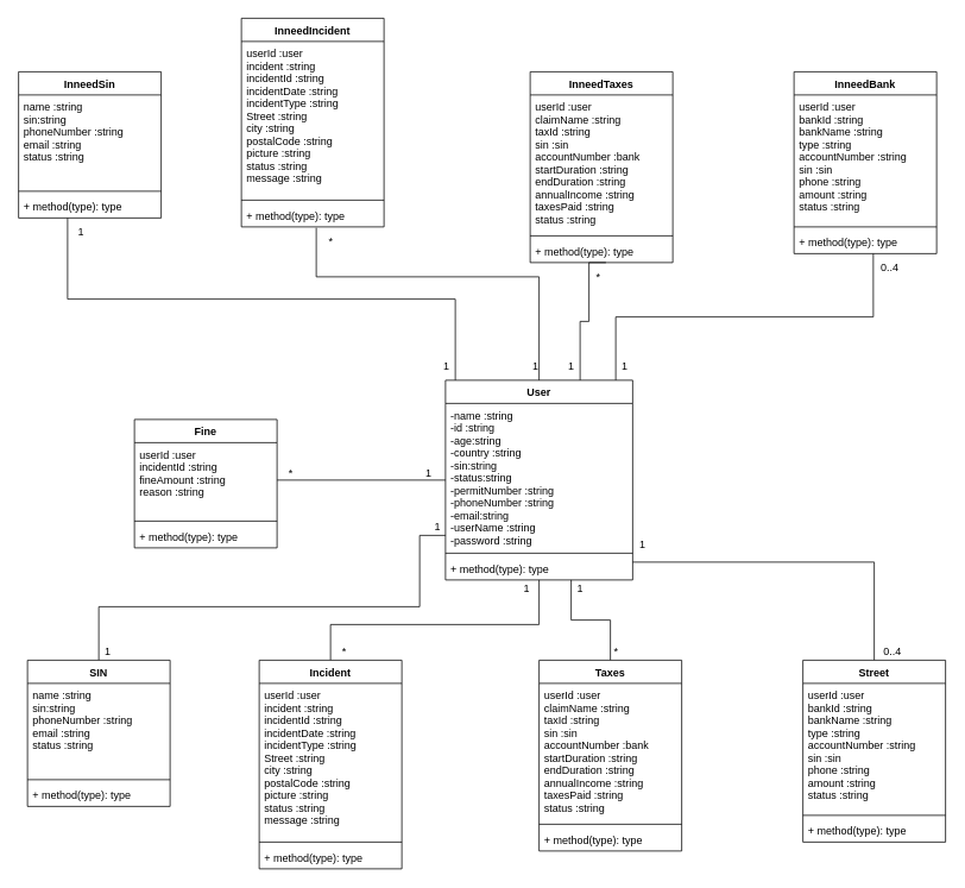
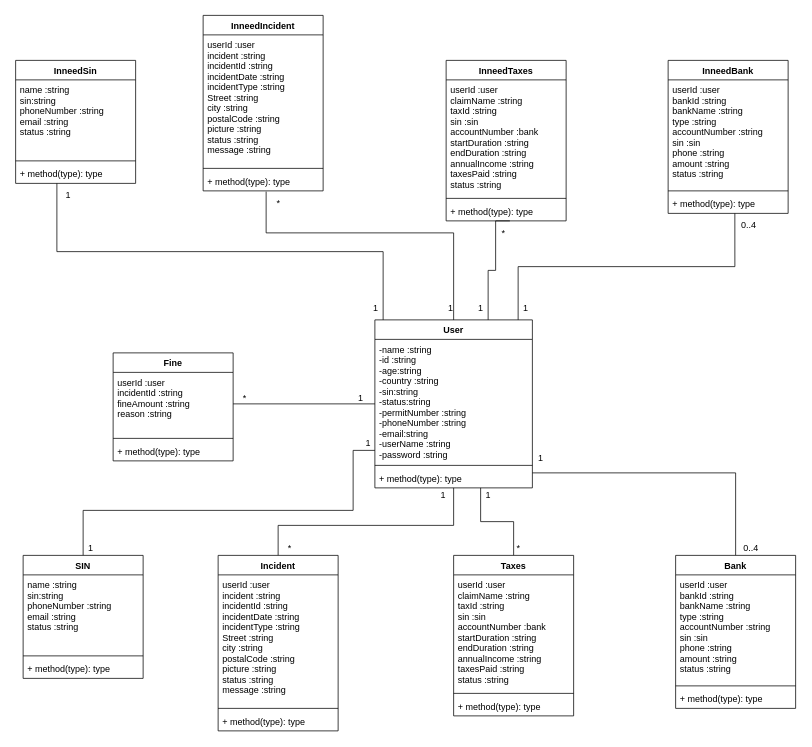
  <mxCell id="0" />
  <mxCell id="1" parent="0" />
  <mxCell id="2" style="edgeStyle=orthogonalEdgeStyle;rounded=0;orthogonalLoop=1;jettySize=auto;html=1;entryX=1;entryY=0.5;entryDx=0;entryDy=0;endArrow=none;endFill=0;" edge="1" parent="1" source="10" target="15"><mxGeometry relative="1" as="geometry" /></mxCell>
  <mxCell id="3" style="edgeStyle=orthogonalEdgeStyle;rounded=0;orthogonalLoop=1;jettySize=auto;html=1;entryX=0.5;entryY=0;entryDx=0;entryDy=0;endArrow=none;endFill=0;" edge="1" parent="1" source="10"><mxGeometry relative="1" as="geometry"><mxPoint x="370" y="740" as="targetPoint" /><Array as="points"><mxPoint x="604" y="700" /><mxPoint x="370" y="700" /></Array></mxGeometry></mxCell>
  <mxCell id="4" style="edgeStyle=orthogonalEdgeStyle;rounded=0;orthogonalLoop=1;jettySize=auto;html=1;entryX=0.5;entryY=0;entryDx=0;entryDy=0;endArrow=none;endFill=0;" edge="1" parent="1" source="10"><mxGeometry relative="1" as="geometry"><mxPoint x="684" y="740" as="targetPoint" /><Array as="points"><mxPoint x="640" y="695" /><mxPoint x="684" y="695" /></Array></mxGeometry></mxCell>
  <mxCell id="5" style="edgeStyle=orthogonalEdgeStyle;rounded=0;orthogonalLoop=1;jettySize=auto;html=1;entryX=0.5;entryY=0;entryDx=0;entryDy=0;endArrow=none;endFill=0;" edge="1" parent="1" source="10"><mxGeometry relative="1" as="geometry"><mxPoint x="980" y="740" as="targetPoint" /><Array as="points"><mxPoint x="980" y="630" /></Array></mxGeometry></mxCell>
  <mxCell id="6" style="edgeStyle=orthogonalEdgeStyle;rounded=0;orthogonalLoop=1;jettySize=auto;html=1;entryX=0.344;entryY=1;entryDx=0;entryDy=0;entryPerimeter=0;endArrow=none;endFill=0;" edge="1" parent="1" source="10" target="48"><mxGeometry relative="1" as="geometry"><Array as="points"><mxPoint x="510" y="335" /><mxPoint x="75" y="335" /></Array></mxGeometry></mxCell>
  <mxCell id="7" style="edgeStyle=orthogonalEdgeStyle;rounded=0;orthogonalLoop=1;jettySize=auto;html=1;entryX=0.525;entryY=1.038;entryDx=0;entryDy=0;entryPerimeter=0;endArrow=none;endFill=0;" edge="1" parent="1" source="10" target="52"><mxGeometry relative="1" as="geometry"><Array as="points"><mxPoint x="604" y="310" /><mxPoint x="354" y="310" /></Array></mxGeometry></mxCell>
  <mxCell id="8" style="edgeStyle=orthogonalEdgeStyle;rounded=0;orthogonalLoop=1;jettySize=auto;html=1;entryX=0.531;entryY=1;entryDx=0;entryDy=0;entryPerimeter=0;endArrow=none;endFill=0;" edge="1" parent="1" source="10" target="56"><mxGeometry relative="1" as="geometry"><Array as="points"><mxPoint x="650" y="360" /><mxPoint x="660" y="360" /><mxPoint x="660" y="294" /></Array></mxGeometry></mxCell>
  <mxCell id="9" style="edgeStyle=orthogonalEdgeStyle;rounded=0;orthogonalLoop=1;jettySize=auto;html=1;entryX=0.556;entryY=1;entryDx=0;entryDy=0;entryPerimeter=0;endArrow=none;endFill=0;" edge="1" parent="1" source="10" target="60"><mxGeometry relative="1" as="geometry"><Array as="points"><mxPoint x="690" y="355" /><mxPoint x="979" y="355" /></Array></mxGeometry></mxCell>
  <mxCell id="10" value="User" style="swimlane;fontStyle=1;align=center;verticalAlign=top;childLayout=stackLayout;horizontal=1;startSize=26;horizontalStack=0;resizeParent=1;resizeParentMax=0;resizeLast=0;collapsible=1;marginBottom=0;" parent="1" vertex="1"><mxGeometry x="499" y="426" width="210" height="224" as="geometry" /></mxCell>
  <mxCell id="11" value="-name :string &#10;-id :string &#10;-age:string &#10;-country :string &#10;-sin:string &#10;-status:string &#10;-permitNumber :string &#10;-phoneNumber :string &#10;-email:string &#10;-userName :string &#10;-password :string " style="text;strokeColor=none;fillColor=none;align=left;verticalAlign=top;spacingLeft=4;spacingRight=4;overflow=hidden;rotatable=0;points=[[0,0.5],[1,0.5]];portConstraint=eastwest;" parent="10" vertex="1"><mxGeometry y="26" width="210" height="164" as="geometry" /></mxCell>
  <mxCell id="12" value="" style="line;strokeWidth=1;fillColor=none;align=left;verticalAlign=middle;spacingTop=-1;spacingLeft=3;spacingRight=3;rotatable=0;labelPosition=right;points=[];portConstraint=eastwest;strokeColor=inherit;" parent="10" vertex="1"><mxGeometry y="190" width="210" height="8" as="geometry" /></mxCell>
  <mxCell id="13" value="+ method(type): type" style="text;strokeColor=none;fillColor=none;align=left;verticalAlign=top;spacingLeft=4;spacingRight=4;overflow=hidden;rotatable=0;points=[[0,0.5],[1,0.5]];portConstraint=eastwest;" parent="10" vertex="1"><mxGeometry y="198" width="210" height="26" as="geometry" /></mxCell>
  <mxCell id="14" value="Fine" style="swimlane;fontStyle=1;align=center;verticalAlign=top;childLayout=stackLayout;horizontal=1;startSize=26;horizontalStack=0;resizeParent=1;resizeParentMax=0;resizeLast=0;collapsible=1;marginBottom=0;" parent="1" vertex="1"><mxGeometry x="150" y="470" width="160" height="144" as="geometry" /></mxCell>
  <mxCell id="15" value="userId :user&#10;incidentId :string &#10;fineAmount :string &#10;reason :string" style="text;strokeColor=none;fillColor=none;align=left;verticalAlign=top;spacingLeft=4;spacingRight=4;overflow=hidden;rotatable=0;points=[[0,0.5],[1,0.5]];portConstraint=eastwest;" parent="14" vertex="1"><mxGeometry y="26" width="160" height="84" as="geometry" /></mxCell>
  <mxCell id="16" value="" style="line;strokeWidth=1;fillColor=none;align=left;verticalAlign=middle;spacingTop=-1;spacingLeft=3;spacingRight=3;rotatable=0;labelPosition=right;points=[];portConstraint=eastwest;strokeColor=inherit;" parent="14" vertex="1"><mxGeometry y="110" width="160" height="8" as="geometry" /></mxCell>
  <mxCell id="17" value="+ method(type): type" style="text;strokeColor=none;fillColor=none;align=left;verticalAlign=top;spacingLeft=4;spacingRight=4;overflow=hidden;rotatable=0;points=[[0,0.5],[1,0.5]];portConstraint=eastwest;" parent="14" vertex="1"><mxGeometry y="118" width="160" height="26" as="geometry" /></mxCell>
  <mxCell id="18" value="*" style="text;html=1;align=center;verticalAlign=middle;resizable=0;points=[];autosize=1;strokeColor=none;fillColor=none;" vertex="1" parent="1"><mxGeometry x="310" y="515" width="30" height="30" as="geometry" /></mxCell>
  <mxCell id="19" value="1" style="text;html=1;align=center;verticalAlign=middle;resizable=0;points=[];autosize=1;strokeColor=none;fillColor=none;" vertex="1" parent="1"><mxGeometry x="465" y="515" width="30" height="30" as="geometry" /></mxCell>
  <mxCell id="20" style="edgeStyle=orthogonalEdgeStyle;rounded=0;orthogonalLoop=1;jettySize=auto;html=1;entryX=0.5;entryY=0;entryDx=0;entryDy=0;endArrow=none;endFill=0;" edge="1" parent="1" source="11"><mxGeometry relative="1" as="geometry"><mxPoint x="110" y="740" as="targetPoint" /><Array as="points"><mxPoint x="470" y="600" /><mxPoint x="470" y="680" /><mxPoint x="110" y="680" /></Array></mxGeometry></mxCell>
  <mxCell id="21" value="1" style="text;html=1;align=center;verticalAlign=middle;resizable=0;points=[];autosize=1;strokeColor=none;fillColor=none;" vertex="1" parent="1"><mxGeometry x="475" y="575" width="30" height="30" as="geometry" /></mxCell>
  <mxCell id="22" value="1" style="text;html=1;align=center;verticalAlign=middle;resizable=0;points=[];autosize=1;strokeColor=none;fillColor=none;" vertex="1" parent="1"><mxGeometry x="105" y="715" width="30" height="30" as="geometry" /></mxCell>
  <mxCell id="23" value="1" style="text;html=1;align=center;verticalAlign=middle;resizable=0;points=[];autosize=1;strokeColor=none;fillColor=none;" vertex="1" parent="1"><mxGeometry x="575" y="645" width="30" height="30" as="geometry" /></mxCell>
  <mxCell id="24" value="*" style="text;html=1;align=center;verticalAlign=middle;resizable=0;points=[];autosize=1;strokeColor=none;fillColor=none;" vertex="1" parent="1"><mxGeometry x="370" y="715" width="30" height="30" as="geometry" /></mxCell>
  <mxCell id="25" value="1" style="text;html=1;align=center;verticalAlign=middle;resizable=0;points=[];autosize=1;strokeColor=none;fillColor=none;" vertex="1" parent="1"><mxGeometry x="635" y="645" width="30" height="30" as="geometry" /></mxCell>
  <mxCell id="26" value="*" style="text;html=1;align=center;verticalAlign=middle;resizable=0;points=[];autosize=1;strokeColor=none;fillColor=none;" vertex="1" parent="1"><mxGeometry x="675" y="715" width="30" height="30" as="geometry" /></mxCell>
  <mxCell id="27" value="1" style="text;html=1;align=center;verticalAlign=middle;resizable=0;points=[];autosize=1;strokeColor=none;fillColor=none;" vertex="1" parent="1"><mxGeometry x="705" y="595" width="30" height="30" as="geometry" /></mxCell>
  <mxCell id="28" value="0..4" style="text;html=1;align=center;verticalAlign=middle;resizable=0;points=[];autosize=1;strokeColor=none;fillColor=none;" vertex="1" parent="1"><mxGeometry x="980" y="715" width="40" height="30" as="geometry" /></mxCell>
  <mxCell id="29" value="SIN" style="swimlane;fontStyle=1;align=center;verticalAlign=top;childLayout=stackLayout;horizontal=1;startSize=26;horizontalStack=0;resizeParent=1;resizeParentMax=0;resizeLast=0;collapsible=1;marginBottom=0;" vertex="1" parent="1"><mxGeometry x="30" y="740" width="160" height="164" as="geometry" /></mxCell>
  <mxCell id="30" value="name :string &#10;sin:string &#10;phoneNumber :string &#10;email :string &#10;status :string " style="text;strokeColor=none;fillColor=none;align=left;verticalAlign=top;spacingLeft=4;spacingRight=4;overflow=hidden;rotatable=0;points=[[0,0.5],[1,0.5]];portConstraint=eastwest;" vertex="1" parent="29"><mxGeometry y="26" width="160" height="104" as="geometry" /></mxCell>
  <mxCell id="31" value="" style="line;strokeWidth=1;fillColor=none;align=left;verticalAlign=middle;spacingTop=-1;spacingLeft=3;spacingRight=3;rotatable=0;labelPosition=right;points=[];portConstraint=eastwest;strokeColor=inherit;" vertex="1" parent="29"><mxGeometry y="130" width="160" height="8" as="geometry" /></mxCell>
  <mxCell id="32" value="+ method(type): type" style="text;strokeColor=none;fillColor=none;align=left;verticalAlign=top;spacingLeft=4;spacingRight=4;overflow=hidden;rotatable=0;points=[[0,0.5],[1,0.5]];portConstraint=eastwest;" vertex="1" parent="29"><mxGeometry y="138" width="160" height="26" as="geometry" /></mxCell>
  <mxCell id="33" value="Incident" style="swimlane;fontStyle=1;align=center;verticalAlign=top;childLayout=stackLayout;horizontal=1;startSize=26;horizontalStack=0;resizeParent=1;resizeParentMax=0;resizeLast=0;collapsible=1;marginBottom=0;" vertex="1" parent="1"><mxGeometry x="290" y="740" width="160" height="234" as="geometry" /></mxCell>
  <mxCell id="34" value="userId :user&#10;incident :string&#10;incidentId :string&#10;incidentDate :string&#10;incidentType :string&#10;Street :string&#10;city :string&#10;postalCode :string&#10;picture :string&#10;status :string&#10;message :string" style="text;strokeColor=none;fillColor=none;align=left;verticalAlign=top;spacingLeft=4;spacingRight=4;overflow=hidden;rotatable=0;points=[[0,0.5],[1,0.5]];portConstraint=eastwest;" vertex="1" parent="33"><mxGeometry y="26" width="160" height="174" as="geometry" /></mxCell>
  <mxCell id="35" value="" style="line;strokeWidth=1;fillColor=none;align=left;verticalAlign=middle;spacingTop=-1;spacingLeft=3;spacingRight=3;rotatable=0;labelPosition=right;points=[];portConstraint=eastwest;strokeColor=inherit;" vertex="1" parent="33"><mxGeometry y="200" width="160" height="8" as="geometry" /></mxCell>
  <mxCell id="36" value="+ method(type): type" style="text;strokeColor=none;fillColor=none;align=left;verticalAlign=top;spacingLeft=4;spacingRight=4;overflow=hidden;rotatable=0;points=[[0,0.5],[1,0.5]];portConstraint=eastwest;" vertex="1" parent="33"><mxGeometry y="208" width="160" height="26" as="geometry" /></mxCell>
  <mxCell id="37" value="Taxes" style="swimlane;fontStyle=1;align=center;verticalAlign=top;childLayout=stackLayout;horizontal=1;startSize=26;horizontalStack=0;resizeParent=1;resizeParentMax=0;resizeLast=0;collapsible=1;marginBottom=0;" vertex="1" parent="1"><mxGeometry x="604" y="740" width="160" height="214" as="geometry" /></mxCell>
  <mxCell id="38" value="userId :user &#10;claimName :string &#10;taxId :string &#10;sin :sin &#10;accountNumber :bank &#10;startDuration :string &#10;endDuration :string &#10;annualIncome :string &#10;taxesPaid :string &#10;status :string" style="text;strokeColor=none;fillColor=none;align=left;verticalAlign=top;spacingLeft=4;spacingRight=4;overflow=hidden;rotatable=0;points=[[0,0.5],[1,0.5]];portConstraint=eastwest;" vertex="1" parent="37"><mxGeometry y="26" width="160" height="154" as="geometry" /></mxCell>
  <mxCell id="39" value="" style="line;strokeWidth=1;fillColor=none;align=left;verticalAlign=middle;spacingTop=-1;spacingLeft=3;spacingRight=3;rotatable=0;labelPosition=right;points=[];portConstraint=eastwest;strokeColor=inherit;" vertex="1" parent="37"><mxGeometry y="180" width="160" height="8" as="geometry" /></mxCell>
  <mxCell id="40" value="+ method(type): type" style="text;strokeColor=none;fillColor=none;align=left;verticalAlign=top;spacingLeft=4;spacingRight=4;overflow=hidden;rotatable=0;points=[[0,0.5],[1,0.5]];portConstraint=eastwest;" vertex="1" parent="37"><mxGeometry y="188" width="160" height="26" as="geometry" /></mxCell>
- <mxCell id="41" value="Street" style="swimlane;fontStyle=1;align=center;verticalAlign=top;childLayout=stackLayout;horizontal=1;startSize=26;horizontalStack=0;resizeParent=1;resizeParentMax=0;resizeLast=0;collapsible=1;marginBottom=0;" vertex="1" parent="1"><mxGeometry x="900" y="740" width="160" height="204" as="geometry" /></mxCell>
+ <mxCell id="41" value="Bank" style="swimlane;fontStyle=1;align=center;verticalAlign=top;childLayout=stackLayout;horizontal=1;startSize=26;horizontalStack=0;resizeParent=1;resizeParentMax=0;resizeLast=0;collapsible=1;marginBottom=0;" vertex="1" parent="1"><mxGeometry x="900" y="740" width="160" height="204" as="geometry" /></mxCell>
  <mxCell id="42" value="userId :user &#10;bankId :string &#10;bankName :string &#10;type :string &#10;accountNumber :string &#10;sin :sin &#10;phone :string&#10;amount :string&#10;status :string " style="text;strokeColor=none;fillColor=none;align=left;verticalAlign=top;spacingLeft=4;spacingRight=4;overflow=hidden;rotatable=0;points=[[0,0.5],[1,0.5]];portConstraint=eastwest;" vertex="1" parent="41"><mxGeometry y="26" width="160" height="144" as="geometry" /></mxCell>
  <mxCell id="43" value="" style="line;strokeWidth=1;fillColor=none;align=left;verticalAlign=middle;spacingTop=-1;spacingLeft=3;spacingRight=3;rotatable=0;labelPosition=right;points=[];portConstraint=eastwest;strokeColor=inherit;" vertex="1" parent="41"><mxGeometry y="170" width="160" height="8" as="geometry" /></mxCell>
  <mxCell id="44" value="+ method(type): type" style="text;strokeColor=none;fillColor=none;align=left;verticalAlign=top;spacingLeft=4;spacingRight=4;overflow=hidden;rotatable=0;points=[[0,0.5],[1,0.5]];portConstraint=eastwest;" vertex="1" parent="41"><mxGeometry y="178" width="160" height="26" as="geometry" /></mxCell>
  <mxCell id="45" value="InneedSin" style="swimlane;fontStyle=1;align=center;verticalAlign=top;childLayout=stackLayout;horizontal=1;startSize=26;horizontalStack=0;resizeParent=1;resizeParentMax=0;resizeLast=0;collapsible=1;marginBottom=0;" vertex="1" parent="1"><mxGeometry x="20" y="80" width="160" height="164" as="geometry" /></mxCell>
  <mxCell id="46" value="name :string &#10;sin:string &#10;phoneNumber :string &#10;email :string &#10;status :string " style="text;strokeColor=none;fillColor=none;align=left;verticalAlign=top;spacingLeft=4;spacingRight=4;overflow=hidden;rotatable=0;points=[[0,0.5],[1,0.5]];portConstraint=eastwest;" vertex="1" parent="45"><mxGeometry y="26" width="160" height="104" as="geometry" /></mxCell>
  <mxCell id="47" value="" style="line;strokeWidth=1;fillColor=none;align=left;verticalAlign=middle;spacingTop=-1;spacingLeft=3;spacingRight=3;rotatable=0;labelPosition=right;points=[];portConstraint=eastwest;strokeColor=inherit;" vertex="1" parent="45"><mxGeometry y="130" width="160" height="8" as="geometry" /></mxCell>
  <mxCell id="48" value="+ method(type): type" style="text;strokeColor=none;fillColor=none;align=left;verticalAlign=top;spacingLeft=4;spacingRight=4;overflow=hidden;rotatable=0;points=[[0,0.5],[1,0.5]];portConstraint=eastwest;" vertex="1" parent="45"><mxGeometry y="138" width="160" height="26" as="geometry" /></mxCell>
  <mxCell id="49" value="InneedIncident" style="swimlane;fontStyle=1;align=center;verticalAlign=top;childLayout=stackLayout;horizontal=1;startSize=26;horizontalStack=0;resizeParent=1;resizeParentMax=0;resizeLast=0;collapsible=1;marginBottom=0;" vertex="1" parent="1"><mxGeometry x="270" y="20" width="160" height="234" as="geometry" /></mxCell>
  <mxCell id="50" value="userId :user&#10;incident :string&#10;incidentId :string&#10;incidentDate :string&#10;incidentType :string&#10;Street :string&#10;city :string&#10;postalCode :string&#10;picture :string&#10;status :string&#10;message :string" style="text;strokeColor=none;fillColor=none;align=left;verticalAlign=top;spacingLeft=4;spacingRight=4;overflow=hidden;rotatable=0;points=[[0,0.5],[1,0.5]];portConstraint=eastwest;" vertex="1" parent="49"><mxGeometry y="26" width="160" height="174" as="geometry" /></mxCell>
  <mxCell id="51" value="" style="line;strokeWidth=1;fillColor=none;align=left;verticalAlign=middle;spacingTop=-1;spacingLeft=3;spacingRight=3;rotatable=0;labelPosition=right;points=[];portConstraint=eastwest;strokeColor=inherit;" vertex="1" parent="49"><mxGeometry y="200" width="160" height="8" as="geometry" /></mxCell>
  <mxCell id="52" value="+ method(type): type" style="text;strokeColor=none;fillColor=none;align=left;verticalAlign=top;spacingLeft=4;spacingRight=4;overflow=hidden;rotatable=0;points=[[0,0.5],[1,0.5]];portConstraint=eastwest;" vertex="1" parent="49"><mxGeometry y="208" width="160" height="26" as="geometry" /></mxCell>
  <mxCell id="53" value="InneedTaxes" style="swimlane;fontStyle=1;align=center;verticalAlign=top;childLayout=stackLayout;horizontal=1;startSize=26;horizontalStack=0;resizeParent=1;resizeParentMax=0;resizeLast=0;collapsible=1;marginBottom=0;" vertex="1" parent="1"><mxGeometry x="594" y="80" width="160" height="214" as="geometry" /></mxCell>
  <mxCell id="54" value="userId :user &#10;claimName :string &#10;taxId :string &#10;sin :sin &#10;accountNumber :bank &#10;startDuration :string &#10;endDuration :string &#10;annualIncome :string &#10;taxesPaid :string &#10;status :string" style="text;strokeColor=none;fillColor=none;align=left;verticalAlign=top;spacingLeft=4;spacingRight=4;overflow=hidden;rotatable=0;points=[[0,0.5],[1,0.5]];portConstraint=eastwest;" vertex="1" parent="53"><mxGeometry y="26" width="160" height="154" as="geometry" /></mxCell>
  <mxCell id="55" value="" style="line;strokeWidth=1;fillColor=none;align=left;verticalAlign=middle;spacingTop=-1;spacingLeft=3;spacingRight=3;rotatable=0;labelPosition=right;points=[];portConstraint=eastwest;strokeColor=inherit;" vertex="1" parent="53"><mxGeometry y="180" width="160" height="8" as="geometry" /></mxCell>
  <mxCell id="56" value="+ method(type): type" style="text;strokeColor=none;fillColor=none;align=left;verticalAlign=top;spacingLeft=4;spacingRight=4;overflow=hidden;rotatable=0;points=[[0,0.5],[1,0.5]];portConstraint=eastwest;" vertex="1" parent="53"><mxGeometry y="188" width="160" height="26" as="geometry" /></mxCell>
  <mxCell id="57" value="InneedBank" style="swimlane;fontStyle=1;align=center;verticalAlign=top;childLayout=stackLayout;horizontal=1;startSize=26;horizontalStack=0;resizeParent=1;resizeParentMax=0;resizeLast=0;collapsible=1;marginBottom=0;" vertex="1" parent="1"><mxGeometry x="890" y="80" width="160" height="204" as="geometry" /></mxCell>
  <mxCell id="58" value="userId :user &#10;bankId :string &#10;bankName :string &#10;type :string &#10;accountNumber :string &#10;sin :sin &#10;phone :string&#10;amount :string&#10;status :string " style="text;strokeColor=none;fillColor=none;align=left;verticalAlign=top;spacingLeft=4;spacingRight=4;overflow=hidden;rotatable=0;points=[[0,0.5],[1,0.5]];portConstraint=eastwest;" vertex="1" parent="57"><mxGeometry y="26" width="160" height="144" as="geometry" /></mxCell>
  <mxCell id="59" value="" style="line;strokeWidth=1;fillColor=none;align=left;verticalAlign=middle;spacingTop=-1;spacingLeft=3;spacingRight=3;rotatable=0;labelPosition=right;points=[];portConstraint=eastwest;strokeColor=inherit;" vertex="1" parent="57"><mxGeometry y="170" width="160" height="8" as="geometry" /></mxCell>
  <mxCell id="60" value="+ method(type): type" style="text;strokeColor=none;fillColor=none;align=left;verticalAlign=top;spacingLeft=4;spacingRight=4;overflow=hidden;rotatable=0;points=[[0,0.5],[1,0.5]];portConstraint=eastwest;" vertex="1" parent="57"><mxGeometry y="178" width="160" height="26" as="geometry" /></mxCell>
  <mxCell id="61" value="1" style="text;html=1;align=center;verticalAlign=middle;resizable=0;points=[];autosize=1;strokeColor=none;fillColor=none;" vertex="1" parent="1"><mxGeometry x="585" y="395" width="30" height="30" as="geometry" /></mxCell>
  <mxCell id="62" value="1" style="text;html=1;align=center;verticalAlign=middle;resizable=0;points=[];autosize=1;strokeColor=none;fillColor=none;" vertex="1" parent="1"><mxGeometry x="685" y="395" width="30" height="30" as="geometry" /></mxCell>
  <mxCell id="63" value="1" style="text;html=1;align=center;verticalAlign=middle;resizable=0;points=[];autosize=1;strokeColor=none;fillColor=none;" vertex="1" parent="1"><mxGeometry x="485" y="395" width="30" height="30" as="geometry" /></mxCell>
  <mxCell id="64" value="1" style="text;html=1;align=center;verticalAlign=middle;resizable=0;points=[];autosize=1;strokeColor=none;fillColor=none;" vertex="1" parent="1"><mxGeometry x="75" y="245" width="30" height="30" as="geometry" /></mxCell>
  <mxCell id="65" value="*" style="text;html=1;align=center;verticalAlign=middle;resizable=0;points=[];autosize=1;strokeColor=none;fillColor=none;" vertex="1" parent="1"><mxGeometry x="355" y="255" width="30" height="30" as="geometry" /></mxCell>
  <mxCell id="66" value="*" style="text;html=1;align=center;verticalAlign=middle;resizable=0;points=[];autosize=1;strokeColor=none;fillColor=none;" vertex="1" parent="1"><mxGeometry x="655" y="295" width="30" height="30" as="geometry" /></mxCell>
  <mxCell id="67" value="0..4" style="text;html=1;align=center;verticalAlign=middle;resizable=0;points=[];autosize=1;strokeColor=none;fillColor=none;" vertex="1" parent="1"><mxGeometry x="977" y="285" width="40" height="30" as="geometry" /></mxCell>
  <mxCell id="68" value="1" style="text;html=1;align=center;verticalAlign=middle;resizable=0;points=[];autosize=1;strokeColor=none;fillColor=none;" vertex="1" parent="1"><mxGeometry x="625" y="395" width="30" height="30" as="geometry" /></mxCell>
